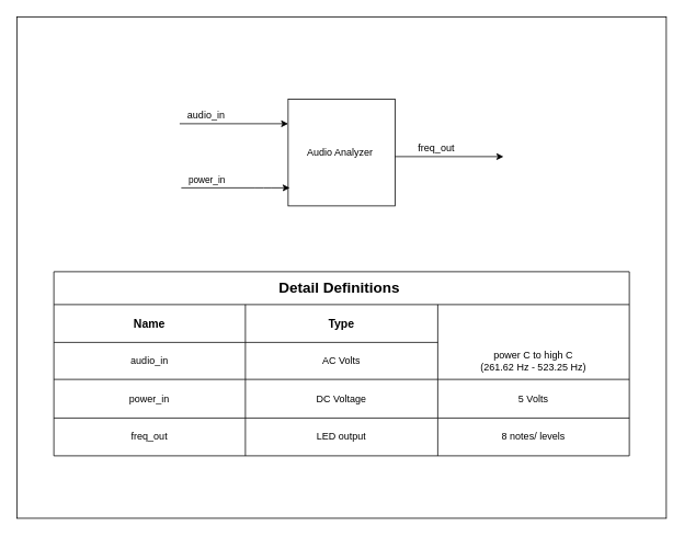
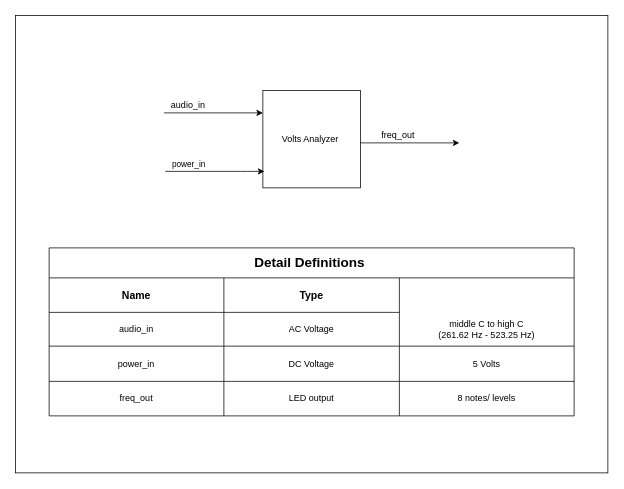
  <mxCell id="0" />
  <mxCell id="1" parent="0" />
  <mxCell id="2" value="" style="rounded=0;whiteSpace=wrap;html=1;" vertex="1" parent="1"><mxGeometry x="20" y="20" width="790" height="610" as="geometry" /></mxCell>
- <mxCell id="3" value="Audio Analyzer&amp;nbsp;" style="whiteSpace=wrap;html=1;aspect=fixed;" vertex="1" parent="1"><mxGeometry x="350" y="120" width="130" height="130" as="geometry" /></mxCell>
+ <mxCell id="3" value="Volts Analyzer&amp;nbsp;" style="whiteSpace=wrap;html=1;aspect=fixed;" vertex="1" parent="1"><mxGeometry x="350" y="120" width="130" height="130" as="geometry" /></mxCell>
  <mxCell id="4" value="" style="endArrow=classic;html=1;entryX=0.015;entryY=0.831;entryDx=0;entryDy=0;entryPerimeter=0;" edge="1" parent="1" target="3"><mxGeometry width="50" height="50" relative="1" as="geometry"><mxPoint x="220" y="228" as="sourcePoint" /><mxPoint x="270" y="180" as="targetPoint" /><Array as="points"><mxPoint x="320" y="228" /></Array></mxGeometry></mxCell>
  <mxCell id="5" value="power_in" style="edgeLabel;html=1;align=center;verticalAlign=middle;resizable=0;points=[];" vertex="1" connectable="0" parent="4"><mxGeometry x="-0.408" y="3" relative="1" as="geometry"><mxPoint x="-9" y="-6.42" as="offset" /></mxGeometry></mxCell>
  <mxCell id="6" value="" style="endArrow=classic;html=1;entryX=0.015;entryY=0.831;entryDx=0;entryDy=0;entryPerimeter=0;" edge="1" parent="1"><mxGeometry width="50" height="50" relative="1" as="geometry"><mxPoint x="218" y="150" as="sourcePoint" /><mxPoint x="350" y="150" as="targetPoint" /></mxGeometry></mxCell>
  <mxCell id="7" value="" style="endArrow=classic;html=1;entryX=0.015;entryY=0.831;entryDx=0;entryDy=0;entryPerimeter=0;" edge="1" parent="1"><mxGeometry width="50" height="50" relative="1" as="geometry"><mxPoint x="480" y="190" as="sourcePoint" /><mxPoint x="611.95" y="190" as="targetPoint" /></mxGeometry></mxCell>
  <mxCell id="8" value="audio_in" style="text;html=1;align=center;verticalAlign=middle;resizable=0;points=[];autosize=1;" vertex="1" parent="1"><mxGeometry x="220" y="130" width="60" height="20" as="geometry" /></mxCell>
  <mxCell id="9" value="freq_out" style="text;html=1;align=center;verticalAlign=middle;resizable=0;points=[];autosize=1;" vertex="1" parent="1"><mxGeometry x="500" y="170" width="60" height="20" as="geometry" /></mxCell>
  <mxCell id="10" value="&lt;font style=&quot;font-size: 18px&quot;&gt;Detail Definitions&amp;nbsp;&lt;/font&gt;" style="shape=table;html=1;whiteSpace=wrap;startSize=40;container=1;collapsible=0;childLayout=tableLayout;fontStyle=1;align=center;" vertex="1" parent="1"><mxGeometry x="65" y="330" width="700" height="224" as="geometry" /></mxCell>
  <mxCell id="11" value="" style="shape=partialRectangle;html=1;whiteSpace=wrap;collapsible=0;dropTarget=0;pointerEvents=0;fillColor=none;top=0;left=0;bottom=0;right=0;points=[[0,0.5],[1,0.5]];portConstraint=eastwest;" vertex="1" parent="10"><mxGeometry y="40" width="700" height="46" as="geometry" /></mxCell>
  <mxCell id="12" value="&lt;b&gt;&lt;font style=&quot;font-size: 14px&quot;&gt;Name&lt;/font&gt;&lt;/b&gt;" style="shape=partialRectangle;html=1;whiteSpace=wrap;connectable=0;fillColor=none;top=0;left=0;bottom=0;right=0;overflow=hidden;" vertex="1" parent="11"><mxGeometry width="233" height="46" as="geometry" /></mxCell>
  <mxCell id="13" value="&lt;b&gt;&lt;font style=&quot;font-size: 14px&quot;&gt;Type&lt;/font&gt;&lt;/b&gt;" style="shape=partialRectangle;html=1;whiteSpace=wrap;connectable=0;fillColor=none;top=0;left=0;bottom=0;right=0;overflow=hidden;" vertex="1" parent="11"><mxGeometry x="233" width="234" height="46" as="geometry" /></mxCell>
  <mxCell id="14" value="" style="shape=partialRectangle;html=1;whiteSpace=wrap;collapsible=0;dropTarget=0;pointerEvents=0;fillColor=none;top=0;left=0;bottom=0;right=0;points=[[0,0.5],[1,0.5]];portConstraint=eastwest;" vertex="1" parent="10"><mxGeometry y="86" width="700" height="45" as="geometry" /></mxCell>
  <mxCell id="15" value="audio_in" style="shape=partialRectangle;html=1;whiteSpace=wrap;connectable=0;fillColor=none;top=0;left=0;bottom=0;right=0;overflow=hidden;" vertex="1" parent="14"><mxGeometry width="233" height="45" as="geometry" /></mxCell>
- <mxCell id="16" value="AC Volts" style="shape=partialRectangle;html=1;whiteSpace=wrap;connectable=0;fillColor=none;top=0;left=0;bottom=0;right=0;overflow=hidden;" vertex="1" parent="14"><mxGeometry x="233" width="234" height="45" as="geometry" /></mxCell>
- <mxCell id="17" value="power C to high C &lt;br&gt;(261.62 Hz - 523.25 Hz)" style="shape=partialRectangle;html=1;whiteSpace=wrap;connectable=0;fillColor=none;top=0;left=0;bottom=0;right=0;overflow=hidden;" vertex="1" parent="14"><mxGeometry x="467" width="233" height="45" as="geometry" /></mxCell>
+ <mxCell id="16" value="AC Voltage" style="shape=partialRectangle;html=1;whiteSpace=wrap;connectable=0;fillColor=none;top=0;left=0;bottom=0;right=0;overflow=hidden;" vertex="1" parent="14"><mxGeometry x="233" width="234" height="45" as="geometry" /></mxCell>
+ <mxCell id="17" value="middle C to high C &lt;br&gt;(261.62 Hz - 523.25 Hz)" style="shape=partialRectangle;html=1;whiteSpace=wrap;connectable=0;fillColor=none;top=0;left=0;bottom=0;right=0;overflow=hidden;" vertex="1" parent="14"><mxGeometry x="467" width="233" height="45" as="geometry" /></mxCell>
  <mxCell id="18" value="" style="shape=partialRectangle;html=1;whiteSpace=wrap;collapsible=0;dropTarget=0;pointerEvents=0;fillColor=none;top=0;left=0;bottom=0;right=0;points=[[0,0.5],[1,0.5]];portConstraint=eastwest;" vertex="1" parent="10"><mxGeometry y="131" width="700" height="47" as="geometry" /></mxCell>
  <mxCell id="19" value="power_in" style="shape=partialRectangle;html=1;whiteSpace=wrap;connectable=0;fillColor=none;top=0;left=0;bottom=0;right=0;overflow=hidden;" vertex="1" parent="18"><mxGeometry width="233" height="47" as="geometry" /></mxCell>
  <mxCell id="20" value="DC Voltage" style="shape=partialRectangle;html=1;whiteSpace=wrap;connectable=0;fillColor=none;top=0;left=0;bottom=0;right=0;overflow=hidden;" vertex="1" parent="18"><mxGeometry x="233" width="234" height="47" as="geometry" /></mxCell>
  <mxCell id="21" value="5 Volts" style="shape=partialRectangle;html=1;whiteSpace=wrap;connectable=0;fillColor=none;top=0;left=0;bottom=0;right=0;overflow=hidden;" vertex="1" parent="18"><mxGeometry x="467" width="233" height="47" as="geometry" /></mxCell>
  <mxCell id="22" style="shape=partialRectangle;html=1;whiteSpace=wrap;collapsible=0;dropTarget=0;pointerEvents=0;fillColor=none;top=0;left=0;bottom=0;right=0;points=[[0,0.5],[1,0.5]];portConstraint=eastwest;" vertex="1" parent="10"><mxGeometry y="178" width="700" height="46" as="geometry" /></mxCell>
  <mxCell id="23" value="freq_out" style="shape=partialRectangle;html=1;whiteSpace=wrap;connectable=0;fillColor=none;top=0;left=0;bottom=0;right=0;overflow=hidden;" vertex="1" parent="22"><mxGeometry width="233" height="46" as="geometry" /></mxCell>
  <mxCell id="24" value="LED output" style="shape=partialRectangle;html=1;whiteSpace=wrap;connectable=0;fillColor=none;top=0;left=0;bottom=0;right=0;overflow=hidden;" vertex="1" parent="22"><mxGeometry x="233" width="234" height="46" as="geometry" /></mxCell>
  <mxCell id="25" value="8 notes/ levels" style="shape=partialRectangle;html=1;whiteSpace=wrap;connectable=0;fillColor=none;top=0;left=0;bottom=0;right=0;overflow=hidden;" vertex="1" parent="22"><mxGeometry x="467" width="233" height="46" as="geometry" /></mxCell>
